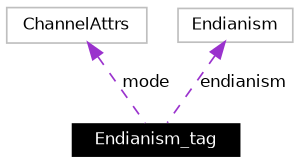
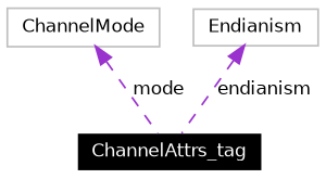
  digraph {
    node [color=grey75 fillcolor=white fontname=Helvetica fontsize=10 shape=record style=filled]
    edge [color=darkorchid3 dir=back fontname=Helvetica fontsize=10 labelfontname=Helvetica labelfontsize=10 style=dashed]
-   n1 [color=white fillcolor=black fontcolor=white height=0.2 label=Endianism_tag width=0.4]
-   n2 [height=0.2 label=ChannelAttrs width=0.4]
+   n1 [color=white fillcolor=black fontcolor=white height=0.2 label=ChannelAttrs_tag width=0.4]
+   n2 [height=0.2 label=ChannelMode width=0.4]
    n3 [height=0.2 label=Endianism width=0.4]
    n2 -> n1 [label=mode]
    n3 -> n1 [label=endianism]
  }
